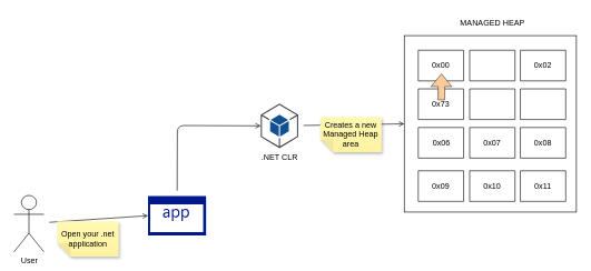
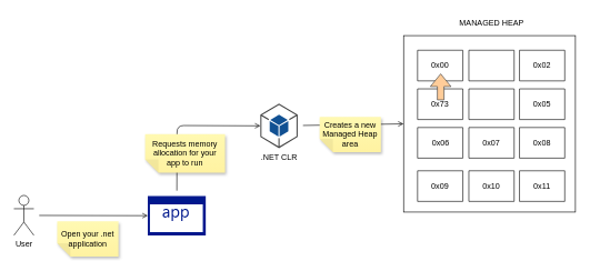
  <mxCell id="0" />
  <mxCell id="1" parent="0" />
  <mxCell id="2" value="" style="rounded=0;whiteSpace=wrap;html=1;" vertex="1" parent="1"><mxGeometry x="605" y="53" width="258" height="265" as="geometry" /></mxCell>
  <mxCell id="3" value="" style="verticalLabelPosition=bottom;verticalAlign=top;html=1;shape=mxgraph.basic.rect;fillColor2=none;strokeWidth=1;size=20;indent=5;" vertex="1" parent="1"><mxGeometry x="626" y="75" width="68" height="46" as="geometry" /></mxCell>
  <mxCell id="4" value="0x00" style="text;html=1;strokeColor=none;fillColor=none;align=center;verticalAlign=middle;whiteSpace=wrap;rounded=0;" vertex="1" parent="1"><mxGeometry x="630" y="83" width="60" height="30" as="geometry" /></mxCell>
  <mxCell id="5" value="" style="verticalLabelPosition=bottom;verticalAlign=top;html=1;shape=mxgraph.basic.rect;fillColor2=none;strokeWidth=1;size=20;indent=5;" vertex="1" parent="1"><mxGeometry x="703" y="75" width="68" height="46" as="geometry" /></mxCell>
  <mxCell id="6" value="" style="verticalLabelPosition=bottom;verticalAlign=top;html=1;shape=mxgraph.basic.rect;fillColor2=none;strokeWidth=1;size=20;indent=5;" vertex="1" parent="1"><mxGeometry x="779" y="75" width="68" height="46" as="geometry" /></mxCell>
  <mxCell id="7" value="0x02" style="text;html=1;strokeColor=none;fillColor=none;align=center;verticalAlign=middle;whiteSpace=wrap;rounded=0;" vertex="1" parent="1"><mxGeometry x="783" y="83" width="60" height="30" as="geometry" /></mxCell>
  <mxCell id="8" value="" style="verticalLabelPosition=bottom;verticalAlign=top;html=1;shape=mxgraph.basic.rect;fillColor2=none;strokeWidth=1;size=20;indent=5;" vertex="1" parent="1"><mxGeometry x="626" y="133" width="68" height="46" as="geometry" /></mxCell>
  <mxCell id="9" value="0x73" style="text;html=1;strokeColor=none;fillColor=none;align=center;verticalAlign=middle;whiteSpace=wrap;rounded=0;" vertex="1" parent="1"><mxGeometry x="630" y="141" width="60" height="30" as="geometry" /></mxCell>
  <mxCell id="10" value="" style="verticalLabelPosition=bottom;verticalAlign=top;html=1;shape=mxgraph.basic.rect;fillColor2=none;strokeWidth=1;size=20;indent=5;" vertex="1" parent="1"><mxGeometry x="703" y="133" width="68" height="46" as="geometry" /></mxCell>
  <mxCell id="11" value="" style="verticalLabelPosition=bottom;verticalAlign=top;html=1;shape=mxgraph.basic.rect;fillColor2=none;strokeWidth=1;size=20;indent=5;" vertex="1" parent="1"><mxGeometry x="779" y="133" width="68" height="46" as="geometry" /></mxCell>
+ <mxCell id="12" value="0x05" style="text;html=1;strokeColor=none;fillColor=none;align=center;verticalAlign=middle;whiteSpace=wrap;rounded=0;" vertex="1" parent="1"><mxGeometry x="783" y="141" width="60" height="30" as="geometry" /></mxCell>
  <mxCell id="13" value="" style="verticalLabelPosition=bottom;verticalAlign=top;html=1;shape=mxgraph.basic.rect;fillColor2=none;strokeWidth=1;size=20;indent=5;" vertex="1" parent="1"><mxGeometry x="626" y="191" width="68" height="46" as="geometry" /></mxCell>
  <mxCell id="14" value="0x06" style="text;html=1;strokeColor=none;fillColor=none;align=center;verticalAlign=middle;whiteSpace=wrap;rounded=0;" vertex="1" parent="1"><mxGeometry x="631" y="199" width="60" height="30" as="geometry" /></mxCell>
  <mxCell id="15" value="" style="verticalLabelPosition=bottom;verticalAlign=top;html=1;shape=mxgraph.basic.rect;fillColor2=none;strokeWidth=1;size=20;indent=5;" vertex="1" parent="1"><mxGeometry x="703" y="191" width="68" height="46" as="geometry" /></mxCell>
  <mxCell id="16" value="0x07" style="text;html=1;strokeColor=none;fillColor=none;align=center;verticalAlign=middle;whiteSpace=wrap;rounded=0;" vertex="1" parent="1"><mxGeometry x="707" y="199" width="60" height="30" as="geometry" /></mxCell>
  <mxCell id="17" value="" style="verticalLabelPosition=bottom;verticalAlign=top;html=1;shape=mxgraph.basic.rect;fillColor2=none;strokeWidth=1;size=20;indent=5;" vertex="1" parent="1"><mxGeometry x="779" y="191" width="68" height="46" as="geometry" /></mxCell>
  <mxCell id="18" value="0x08" style="text;html=1;strokeColor=none;fillColor=none;align=center;verticalAlign=middle;whiteSpace=wrap;rounded=0;" vertex="1" parent="1"><mxGeometry x="783" y="199" width="60" height="30" as="geometry" /></mxCell>
  <mxCell id="19" value="" style="verticalLabelPosition=bottom;verticalAlign=top;html=1;shape=mxgraph.basic.rect;fillColor2=none;strokeWidth=1;size=20;indent=5;" vertex="1" parent="1"><mxGeometry x="626" y="256" width="68" height="46" as="geometry" /></mxCell>
  <mxCell id="20" value="0x09" style="text;html=1;strokeColor=none;fillColor=none;align=center;verticalAlign=middle;whiteSpace=wrap;rounded=0;" vertex="1" parent="1"><mxGeometry x="630" y="264" width="60" height="30" as="geometry" /></mxCell>
  <mxCell id="21" value="" style="verticalLabelPosition=bottom;verticalAlign=top;html=1;shape=mxgraph.basic.rect;fillColor2=none;strokeWidth=1;size=20;indent=5;" vertex="1" parent="1"><mxGeometry x="703" y="256" width="68" height="46" as="geometry" /></mxCell>
  <mxCell id="22" value="0x10" style="text;html=1;strokeColor=none;fillColor=none;align=center;verticalAlign=middle;whiteSpace=wrap;rounded=0;" vertex="1" parent="1"><mxGeometry x="707" y="264" width="60" height="30" as="geometry" /></mxCell>
  <mxCell id="23" value="" style="verticalLabelPosition=bottom;verticalAlign=top;html=1;shape=mxgraph.basic.rect;fillColor2=none;strokeWidth=1;size=20;indent=5;" vertex="1" parent="1"><mxGeometry x="779" y="256" width="68" height="46" as="geometry" /></mxCell>
  <mxCell id="24" value="0x11" style="text;html=1;strokeColor=none;fillColor=none;align=center;verticalAlign=middle;whiteSpace=wrap;rounded=0;" vertex="1" parent="1"><mxGeometry x="783" y="264" width="60" height="30" as="geometry" /></mxCell>
  <mxCell id="25" style="orthogonalLoop=1;jettySize=auto;html=1;entryX=0;entryY=0.5;entryDx=0;entryDy=0;entryPerimeter=0;endArrow=open;sourcePerimeterSpacing=8;targetPerimeterSpacing=8;" edge="1" parent="1" source="26" target="31"><mxGeometry relative="1" as="geometry" /></mxCell>
- <mxCell id="26" value="User" style="shape=umlActor;verticalLabelPosition=bottom;verticalAlign=top;html=1;outlineConnect=0;" vertex="1" parent="1"><mxGeometry x="20" y="293" width="45" height="85" as="geometry" /></mxCell>
+ <mxCell id="26" value="User" style="shape=umlActor;verticalLabelPosition=bottom;verticalAlign=top;html=1;outlineConnect=0;" vertex="1" parent="1"><mxGeometry x="20" y="293" width="30" height="60" as="geometry" /></mxCell>
  <mxCell id="27" style="edgeStyle=none;orthogonalLoop=1;jettySize=auto;html=1;entryX=0;entryY=0.5;entryDx=0;entryDy=0;endArrow=open;sourcePerimeterSpacing=8;targetPerimeterSpacing=8;" edge="1" parent="1" source="28" target="2"><mxGeometry relative="1" as="geometry" /></mxCell>
  <mxCell id="28" value=".NET CLR" style="outlineConnect=0;dashed=0;verticalLabelPosition=bottom;verticalAlign=top;align=center;html=1;shape=mxgraph.aws3.android;fillColor=#115193;gradientColor=none;" vertex="1" parent="1"><mxGeometry x="390" y="155" width="56" height="67" as="geometry" /></mxCell>
  <mxCell id="29" value="Open your .net application" style="shape=note;whiteSpace=wrap;html=1;backgroundOutline=1;fontColor=#000000;darkOpacity=0.05;fillColor=#FFF9B2;strokeColor=none;fillStyle=solid;direction=west;gradientDirection=north;gradientColor=#FFF2A1;shadow=1;size=20;pointerEvents=1;" vertex="1" parent="1"><mxGeometry x="85" y="332" width="92" height="53" as="geometry" /></mxCell>
  <mxCell id="30" style="edgeStyle=none;orthogonalLoop=1;jettySize=auto;html=1;entryX=0;entryY=0.5;entryDx=0;entryDy=0;entryPerimeter=0;endArrow=open;sourcePerimeterSpacing=8;targetPerimeterSpacing=8;" edge="1" parent="1" source="31" target="28"><mxGeometry relative="1" as="geometry"><Array as="points"><mxPoint x="265" y="188" /></Array></mxGeometry></mxCell>
  <mxCell id="31" value="" style="sketch=0;aspect=fixed;pointerEvents=1;shadow=0;dashed=0;html=1;strokeColor=none;labelPosition=center;verticalLabelPosition=bottom;verticalAlign=top;align=center;fillColor=#00188D;shape=mxgraph.mscae.enterprise.application" vertex="1" parent="1"><mxGeometry x="221" y="293.84" width="87" height="59.16" as="geometry" /></mxCell>
+ <mxCell id="32" value="Requests memory allocation for your app to run" style="shape=note;whiteSpace=wrap;html=1;backgroundOutline=1;fontColor=#000000;darkOpacity=0.05;fillColor=#FFF9B2;strokeColor=none;fillStyle=solid;direction=west;gradientDirection=north;gradientColor=#FFF2A1;shadow=1;size=20;pointerEvents=1;" vertex="1" parent="1"><mxGeometry x="217" y="201" width="120" height="58" as="geometry" /></mxCell>
  <mxCell id="33" value="MANAGED HEAP" style="text;html=1;strokeColor=none;fillColor=none;align=center;verticalAlign=middle;whiteSpace=wrap;rounded=0;" vertex="1" parent="1"><mxGeometry x="685.5" y="20" width="103" height="30" as="geometry" /></mxCell>
  <mxCell id="34" value="Creates a new Managed Heap area" style="shape=note;whiteSpace=wrap;html=1;backgroundOutline=1;fontColor=#000000;darkOpacity=0.05;fillColor=#FFF9B2;strokeColor=none;fillStyle=solid;direction=west;gradientDirection=north;gradientColor=#FFF2A1;shadow=1;size=20;pointerEvents=1;" vertex="1" parent="1"><mxGeometry x="479" y="175" width="92" height="53" as="geometry" /></mxCell>
  <mxCell id="35" value="" style="shape=flexArrow;endArrow=classic;html=1;sourcePerimeterSpacing=8;targetPerimeterSpacing=8;fillColor=#ffcc99;strokeColor=#36393d;" edge="1" parent="1"><mxGeometry width="50" height="50" relative="1" as="geometry"><mxPoint x="660.71" y="150" as="sourcePoint" /><mxPoint x="660.71" y="110" as="targetPoint" /></mxGeometry></mxCell>
